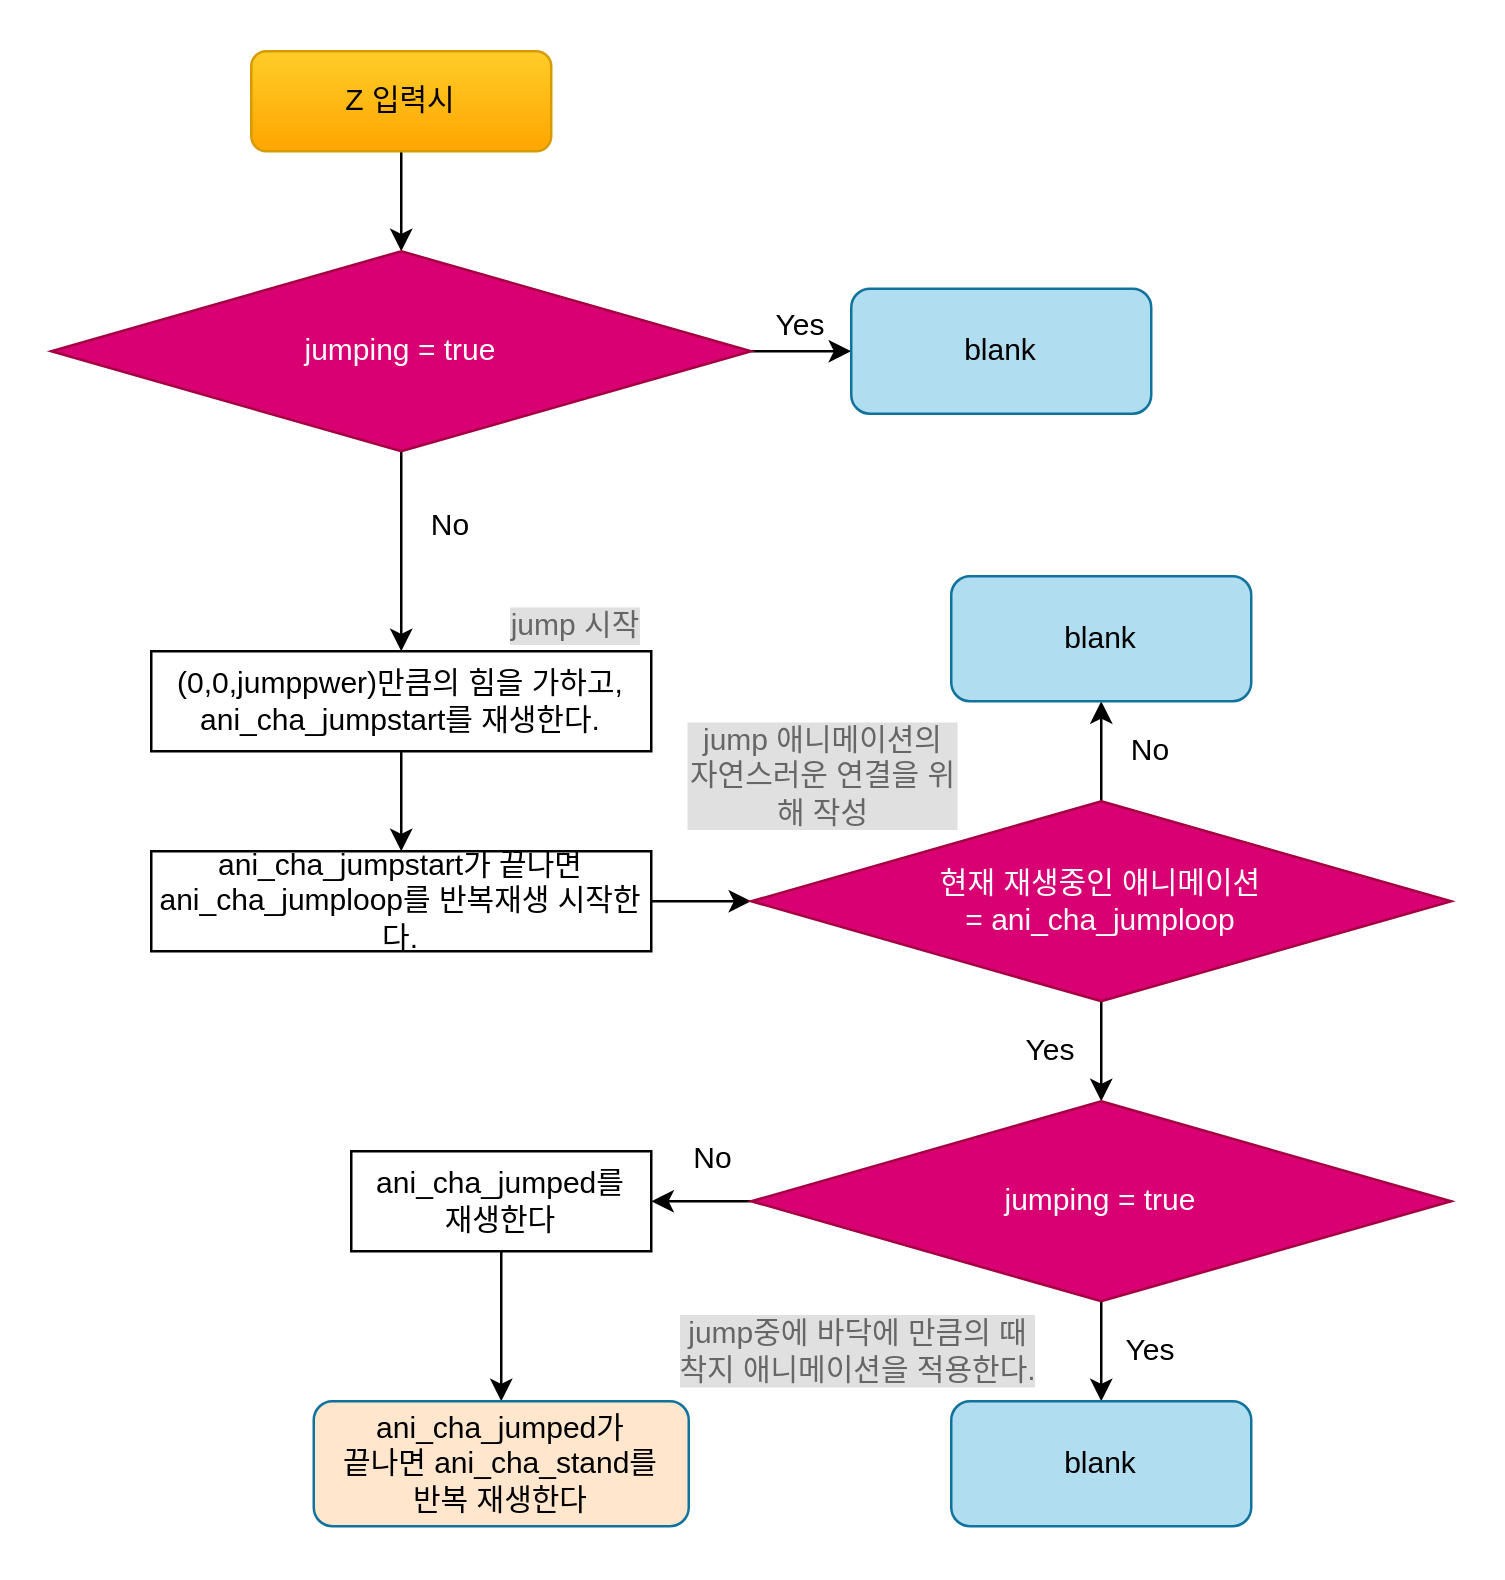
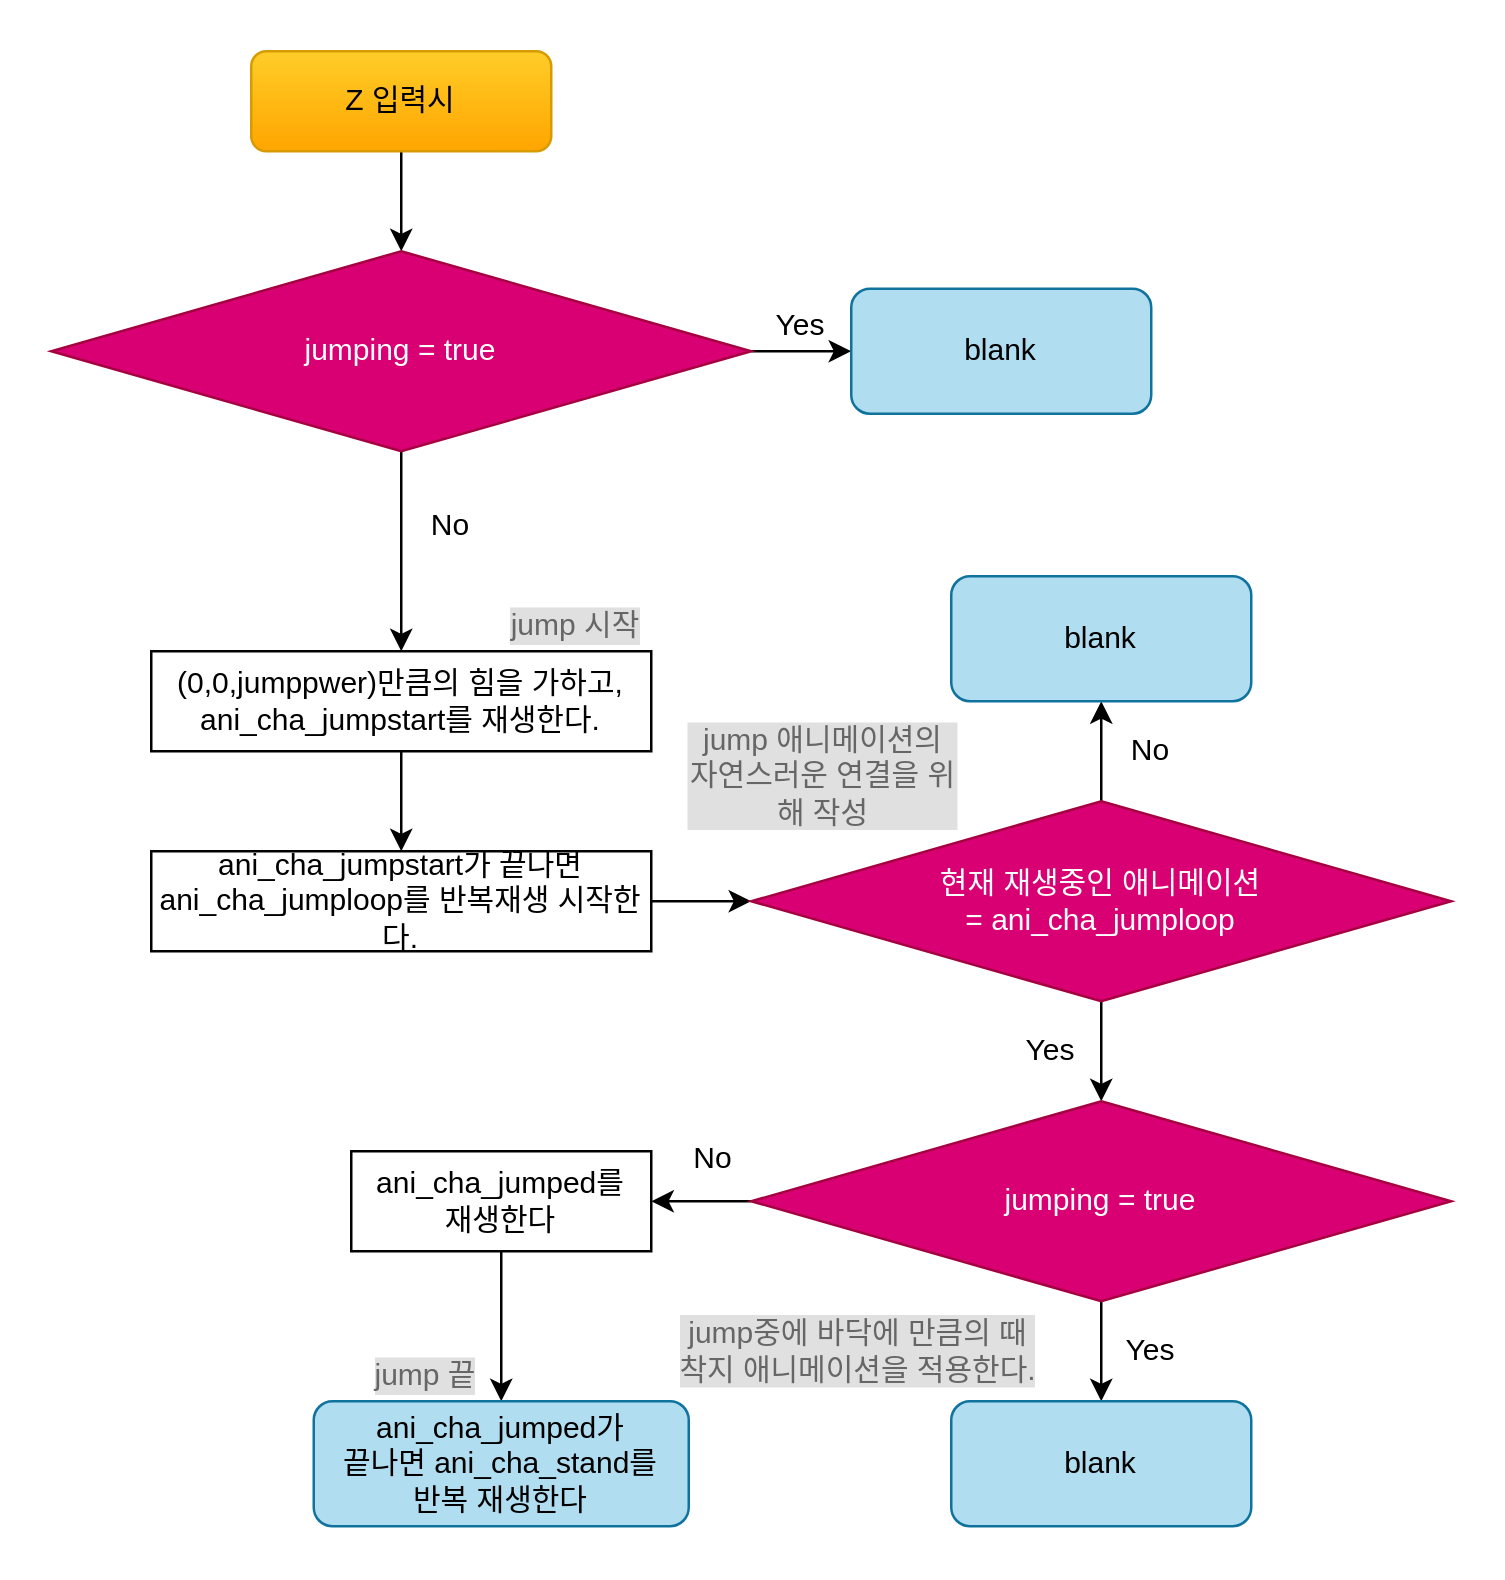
  <mxCell id="0" />
  <mxCell id="1" parent="0" />
  <mxCell id="2" style="edgeStyle=orthogonalEdgeStyle;rounded=0;orthogonalLoop=1;jettySize=auto;html=1;exitX=0.5;exitY=1;exitDx=0;exitDy=0;" parent="1" source="3" target="7" edge="1"><mxGeometry relative="1" as="geometry"><mxPoint x="160" y="100" as="targetPoint" /></mxGeometry></mxCell>
  <mxCell id="3" value="Z 입력시" style="rounded=1;whiteSpace=wrap;html=1;gradientColor=#ffa500;fillColor=#ffcd28;strokeColor=#d79b00;" parent="1" vertex="1"><mxGeometry x="100" y="20" width="120" height="40" as="geometry" /></mxCell>
  <mxCell id="4" style="edgeStyle=orthogonalEdgeStyle;rounded=0;orthogonalLoop=1;jettySize=auto;html=1;exitX=0.5;exitY=1;exitDx=0;exitDy=0;" parent="1" edge="1"><mxGeometry relative="1" as="geometry"><mxPoint x="360" y="270" as="sourcePoint" /><mxPoint x="360" y="270" as="targetPoint" /></mxGeometry></mxCell>
  <mxCell id="5" style="edgeStyle=orthogonalEdgeStyle;rounded=0;orthogonalLoop=1;jettySize=auto;html=1;exitX=1;exitY=0.5;exitDx=0;exitDy=0;" parent="1" source="7" edge="1"><mxGeometry relative="1" as="geometry"><mxPoint x="340" y="140" as="targetPoint" /></mxGeometry></mxCell>
  <mxCell id="6" value="" style="edgeStyle=orthogonalEdgeStyle;rounded=0;orthogonalLoop=1;jettySize=auto;html=1;" parent="1" source="7" target="12" edge="1"><mxGeometry relative="1" as="geometry"><mxPoint x="160" y="250" as="targetPoint" /></mxGeometry></mxCell>
  <mxCell id="7" value="jumping = true" style="rhombus;whiteSpace=wrap;html=1;rounded=0;strokeColor=#A50040;fillColor=#d80073;fontColor=#ffffff;" parent="1" vertex="1"><mxGeometry x="20" y="100" width="280" height="80" as="geometry" /></mxCell>
  <mxCell id="8" value="Yes" style="text;html=1;strokeColor=none;fillColor=none;align=center;verticalAlign=middle;whiteSpace=wrap;rounded=0;" parent="1" vertex="1"><mxGeometry x="300" y="120" width="40" height="20" as="geometry" /></mxCell>
  <mxCell id="9" value="No" style="text;html=1;strokeColor=none;fillColor=none;align=center;verticalAlign=middle;whiteSpace=wrap;rounded=0;" parent="1" vertex="1"><mxGeometry x="160" y="200" width="40" height="20" as="geometry" /></mxCell>
  <mxCell id="10" value="blank" style="rounded=1;whiteSpace=wrap;html=1;fillColor=#b1ddf0;strokeColor=#10739e;" vertex="1" parent="1"><mxGeometry x="340" y="115" width="120" height="50" as="geometry" /></mxCell>
  <mxCell id="11" value="" style="edgeStyle=orthogonalEdgeStyle;rounded=0;orthogonalLoop=1;jettySize=auto;html=1;" edge="1" parent="1" source="12" target="14"><mxGeometry relative="1" as="geometry" /></mxCell>
  <mxCell id="12" value="(0,0,jumppwer)만큼의 힘을 가하고, ani_cha_jumpstart를 재생한다." style="rounded=0;whiteSpace=wrap;html=1;" vertex="1" parent="1"><mxGeometry x="60" y="260" width="200" height="40" as="geometry" /></mxCell>
  <mxCell id="13" style="edgeStyle=orthogonalEdgeStyle;rounded=0;orthogonalLoop=1;jettySize=auto;html=1;exitX=1;exitY=0.5;exitDx=0;exitDy=0;entryX=0;entryY=0.5;entryDx=0;entryDy=0;" edge="1" parent="1" source="14" target="18"><mxGeometry relative="1" as="geometry" /></mxCell>
  <mxCell id="14" value="ani_cha_jumpstart가 끝나면&lt;br&gt;ani_cha_jumploop를 반복재생 시작한다." style="rounded=0;whiteSpace=wrap;html=1;" vertex="1" parent="1"><mxGeometry x="60" y="340" width="200" height="40" as="geometry" /></mxCell>
  <mxCell id="15" value="jump 애니메이션의 자연스러운 연결을 위해 작성" style="text;html=1;strokeColor=none;fillColor=none;align=center;verticalAlign=middle;whiteSpace=wrap;rounded=0;fontColor=#666666;labelBackgroundColor=#E0E0E0;" vertex="1" parent="1"><mxGeometry x="274" y="290" width="110" height="40" as="geometry" /></mxCell>
  <mxCell id="16" style="edgeStyle=orthogonalEdgeStyle;rounded=0;orthogonalLoop=1;jettySize=auto;html=1;exitX=0.5;exitY=1;exitDx=0;exitDy=0;" edge="1" parent="1" source="18" target="21"><mxGeometry relative="1" as="geometry" /></mxCell>
  <mxCell id="17" style="edgeStyle=orthogonalEdgeStyle;rounded=0;orthogonalLoop=1;jettySize=auto;html=1;exitX=0.5;exitY=0;exitDx=0;exitDy=0;" edge="1" parent="1" source="18" target="22"><mxGeometry relative="1" as="geometry" /></mxCell>
  <mxCell id="18" value="현재 재생중인 애니메이션&lt;br&gt;= ani_cha_jumploop" style="rhombus;whiteSpace=wrap;html=1;rounded=0;strokeColor=#A50040;fillColor=#d80073;fontColor=#ffffff;" vertex="1" parent="1"><mxGeometry x="300" y="320" width="280" height="80" as="geometry" /></mxCell>
  <mxCell id="19" style="edgeStyle=orthogonalEdgeStyle;rounded=0;orthogonalLoop=1;jettySize=auto;html=1;exitX=0;exitY=0.5;exitDx=0;exitDy=0;" edge="1" parent="1" source="21" target="32"><mxGeometry relative="1" as="geometry"><mxPoint x="260" y="480" as="targetPoint" /></mxGeometry></mxCell>
  <mxCell id="20" style="edgeStyle=orthogonalEdgeStyle;rounded=0;orthogonalLoop=1;jettySize=auto;html=1;exitX=0.5;exitY=1;exitDx=0;exitDy=0;entryX=0.5;entryY=0;entryDx=0;entryDy=0;" edge="1" parent="1" source="21" target="25"><mxGeometry relative="1" as="geometry" /></mxCell>
  <mxCell id="21" value="jumping = true" style="rhombus;whiteSpace=wrap;html=1;rounded=0;strokeColor=#A50040;fillColor=#d80073;fontColor=#ffffff;" vertex="1" parent="1"><mxGeometry x="300" y="440" width="280" height="80" as="geometry" /></mxCell>
  <mxCell id="22" value="blank" style="rounded=1;whiteSpace=wrap;html=1;fillColor=#b1ddf0;strokeColor=#10739e;" vertex="1" parent="1"><mxGeometry x="380" y="230" width="120" height="50" as="geometry" /></mxCell>
  <mxCell id="23" value="No" style="text;html=1;strokeColor=none;fillColor=none;align=center;verticalAlign=middle;whiteSpace=wrap;rounded=0;" vertex="1" parent="1"><mxGeometry x="440" y="290" width="40" height="20" as="geometry" /></mxCell>
  <mxCell id="24" value="Yes" style="text;html=1;strokeColor=none;fillColor=none;align=center;verticalAlign=middle;whiteSpace=wrap;rounded=0;" vertex="1" parent="1"><mxGeometry x="400" y="410" width="40" height="20" as="geometry" /></mxCell>
  <mxCell id="25" value="blank" style="rounded=1;whiteSpace=wrap;html=1;fillColor=#b1ddf0;strokeColor=#10739e;" vertex="1" parent="1"><mxGeometry x="380" y="560" width="120" height="50" as="geometry" /></mxCell>
  <mxCell id="26" value="Yes" style="text;html=1;strokeColor=none;fillColor=none;align=center;verticalAlign=middle;whiteSpace=wrap;rounded=0;" vertex="1" parent="1"><mxGeometry x="440" y="530" width="40" height="20" as="geometry" /></mxCell>
  <mxCell id="27" value="No" style="text;html=1;strokeColor=none;fillColor=none;align=center;verticalAlign=middle;whiteSpace=wrap;rounded=0;" vertex="1" parent="1"><mxGeometry x="265" y="452.5" width="40" height="20" as="geometry" /></mxCell>
  <mxCell id="28" value="jump중에 바닥에 만큼의 때&lt;br&gt;착지 애니메이션을 적용한다." style="text;html=1;strokeColor=none;fillColor=none;align=center;verticalAlign=middle;whiteSpace=wrap;rounded=0;fontColor=#666666;labelBackgroundColor=#E0E0E0;" vertex="1" parent="1"><mxGeometry x="260" y="520" width="166" height="40" as="geometry" /></mxCell>
  <mxCell id="29" value="jump 시작" style="text;html=1;strokeColor=none;fillColor=none;align=center;verticalAlign=middle;whiteSpace=wrap;rounded=0;fontColor=#666666;labelBackgroundColor=#E0E0E0;" vertex="1" parent="1"><mxGeometry x="200" y="240" width="60" height="20" as="geometry" /></mxCell>
+ <mxCell id="30" value="jump 끝" style="text;html=1;strokeColor=none;fillColor=none;align=center;verticalAlign=middle;whiteSpace=wrap;rounded=0;fontColor=#666666;labelBackgroundColor=#E0E0E0;" vertex="1" parent="1"><mxGeometry x="140" y="540" width="60" height="20" as="geometry" /></mxCell>
  <mxCell id="31" style="edgeStyle=orthogonalEdgeStyle;rounded=0;orthogonalLoop=1;jettySize=auto;html=1;exitX=0.5;exitY=1;exitDx=0;exitDy=0;entryX=0.5;entryY=0;entryDx=0;entryDy=0;" edge="1" parent="1" source="32" target="33"><mxGeometry relative="1" as="geometry" /></mxCell>
  <mxCell id="32" value="ani_cha_jumped를&lt;br&gt;재생한다" style="rounded=0;whiteSpace=wrap;html=1;" vertex="1" parent="1"><mxGeometry x="140" y="460" width="120" height="40" as="geometry" /></mxCell>
- <mxCell id="33" value="ani_cha_jumped가&lt;br&gt;끝나면 ani_cha_stand를&lt;br&gt;반복 재생한다" style="rounded=1;whiteSpace=wrap;html=1;fillColor=#ffe6cc;strokeColor=#10739e;" vertex="1" parent="1"><mxGeometry x="125" y="560" width="150" height="50" as="geometry" /></mxCell>
+ <mxCell id="33" value="ani_cha_jumped가&lt;br&gt;끝나면 ani_cha_stand를&lt;br&gt;반복 재생한다" style="rounded=1;whiteSpace=wrap;html=1;fillColor=#b1ddf0;strokeColor=#10739e;" vertex="1" parent="1"><mxGeometry x="125" y="560" width="150" height="50" as="geometry" /></mxCell>
